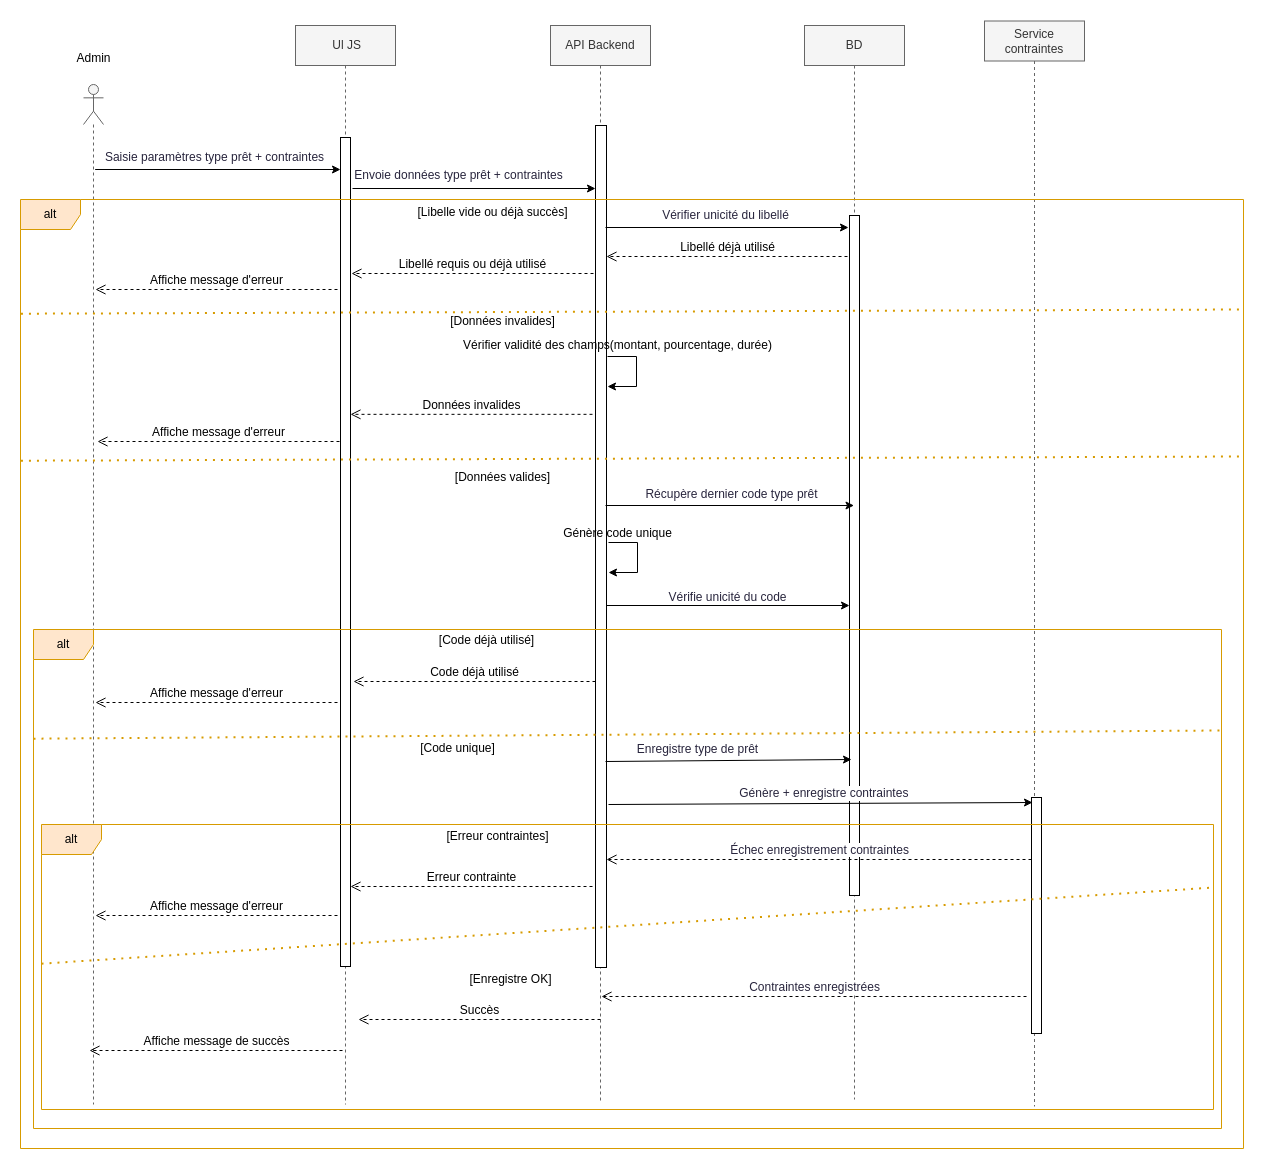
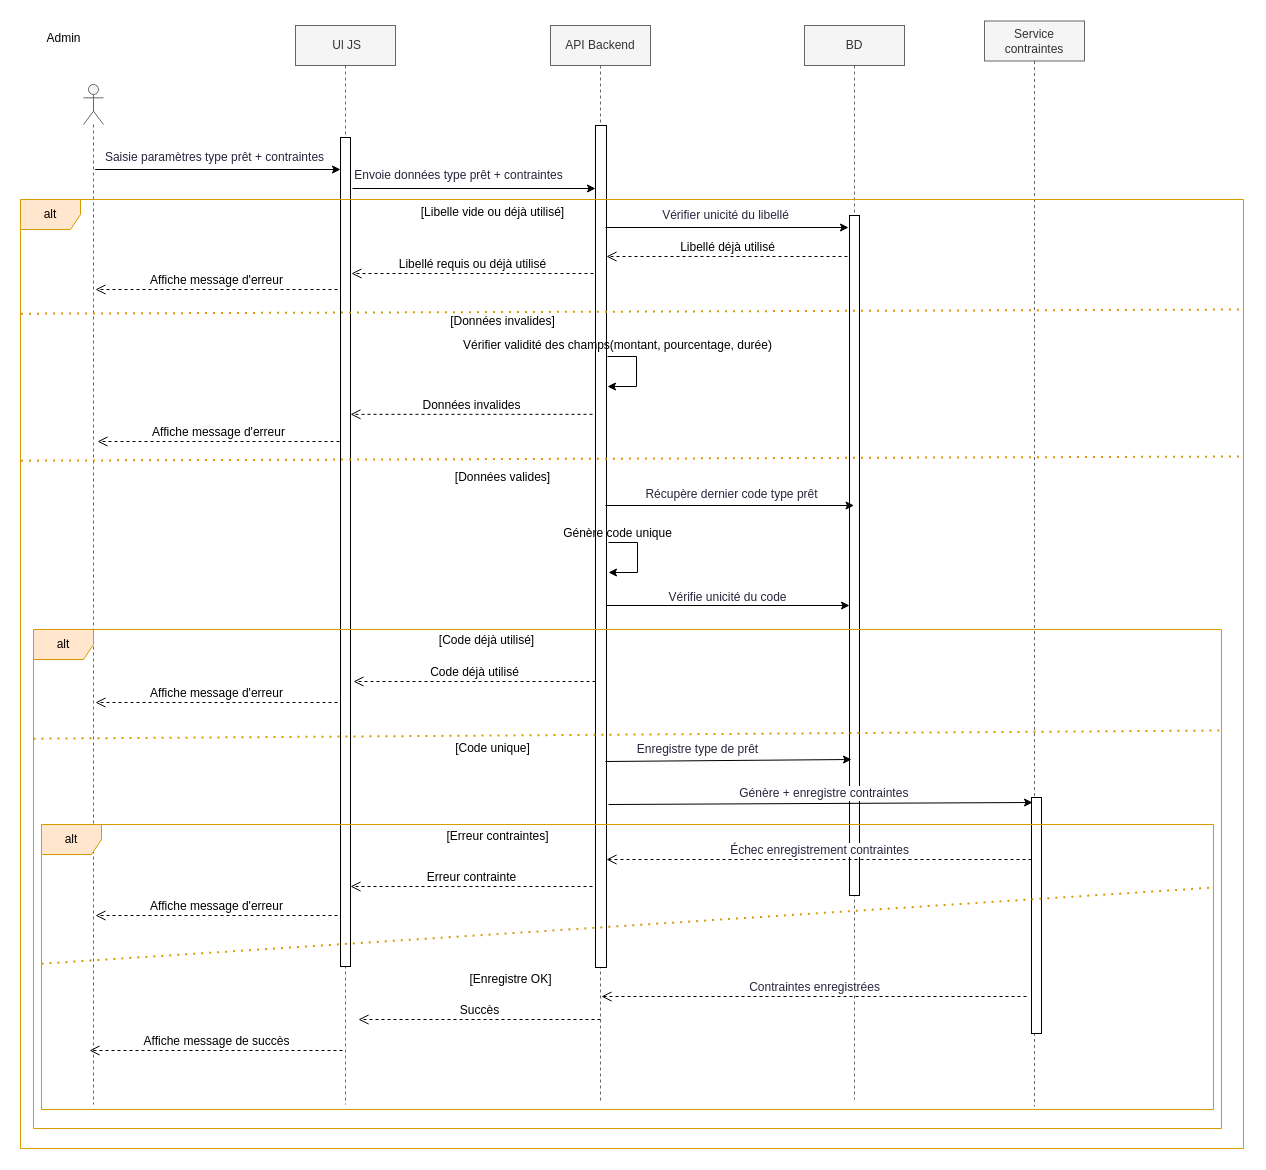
  <mxCell id="0" />
  <mxCell id="1" parent="0" />
  <mxCell id="2" value="" style="shape=umlLifeline;perimeter=lifelinePerimeter;whiteSpace=wrap;html=1;container=1;dropTarget=0;collapsible=0;recursiveResize=0;outlineConnect=0;portConstraint=eastwest;newEdgeStyle={&quot;curved&quot;:0,&quot;rounded&quot;:0};participant=umlActor;fillColor=#f5f5f5;fontColor=#333333;strokeColor=#666666;" vertex="1" parent="1"><mxGeometry x="83" y="84" width="20" height="1020" as="geometry" /></mxCell>
- <mxCell id="3" value="Admin" style="text;html=1;align=center;verticalAlign=middle;resizable=0;points=[];autosize=1;strokeColor=none;fillColor=none;" vertex="1" parent="1"><mxGeometry x="67" y="45" width="52" height="26" as="geometry" /></mxCell>
+ <mxCell id="3" value="Admin" style="text;html=1;align=center;verticalAlign=middle;resizable=0;points=[];autosize=1;strokeColor=none;fillColor=none;" vertex="1" parent="1"><mxGeometry x="37" y="25" width="52" height="26" as="geometry" /></mxCell>
  <mxCell id="4" value="&amp;nbsp;Ul JS" style="shape=umlLifeline;perimeter=lifelinePerimeter;whiteSpace=wrap;html=1;container=1;dropTarget=0;collapsible=0;recursiveResize=0;outlineConnect=0;portConstraint=eastwest;newEdgeStyle={&quot;curved&quot;:0,&quot;rounded&quot;:0};fillColor=#f5f5f5;fontColor=#333333;strokeColor=#666666;" vertex="1" parent="1"><mxGeometry x="295" y="25" width="100" height="1079" as="geometry" /></mxCell>
  <mxCell id="5" value="" style="html=1;points=[[0,0,0,0,5],[0,1,0,0,-5],[1,0,0,0,5],[1,1,0,0,-5]];perimeter=orthogonalPerimeter;outlineConnect=0;targetShapes=umlLifeline;portConstraint=eastwest;newEdgeStyle={&quot;curved&quot;:0,&quot;rounded&quot;:0};" vertex="1" parent="4"><mxGeometry x="45" y="112" width="10" height="829" as="geometry" /></mxCell>
  <mxCell id="6" value="API Backend" style="shape=umlLifeline;perimeter=lifelinePerimeter;whiteSpace=wrap;html=1;container=1;dropTarget=0;collapsible=0;recursiveResize=0;outlineConnect=0;portConstraint=eastwest;newEdgeStyle={&quot;curved&quot;:0,&quot;rounded&quot;:0};fillColor=#f5f5f5;fontColor=#333333;strokeColor=#666666;" vertex="1" parent="1"><mxGeometry x="550" y="25" width="100" height="1078" as="geometry" /></mxCell>
  <mxCell id="7" value="" style="html=1;points=[[0,0,0,0,5],[0,1,0,0,-5],[1,0,0,0,5],[1,1,0,0,-5]];perimeter=orthogonalPerimeter;outlineConnect=0;targetShapes=umlLifeline;portConstraint=eastwest;newEdgeStyle={&quot;curved&quot;:0,&quot;rounded&quot;:0};" vertex="1" parent="6"><mxGeometry x="45" y="100" width="11" height="842" as="geometry" /></mxCell>
  <mxCell id="8" value="BD" style="shape=umlLifeline;perimeter=lifelinePerimeter;whiteSpace=wrap;html=1;container=1;dropTarget=0;collapsible=0;recursiveResize=0;outlineConnect=0;portConstraint=eastwest;newEdgeStyle={&quot;curved&quot;:0,&quot;rounded&quot;:0};fillColor=#f5f5f5;fontColor=#333333;strokeColor=#666666;" vertex="1" parent="1"><mxGeometry x="804" y="25" width="100" height="1074" as="geometry" /></mxCell>
  <mxCell id="9" value="" style="html=1;points=[[0,0,0,0,5],[0,1,0,0,-5],[1,0,0,0,5],[1,1,0,0,-5]];perimeter=orthogonalPerimeter;outlineConnect=0;targetShapes=umlLifeline;portConstraint=eastwest;newEdgeStyle={&quot;curved&quot;:0,&quot;rounded&quot;:0};" vertex="1" parent="8"><mxGeometry x="45" y="190" width="10" height="680" as="geometry" /></mxCell>
  <mxCell id="10" value="Service contraintes" style="shape=umlLifeline;perimeter=lifelinePerimeter;whiteSpace=wrap;html=1;container=1;dropTarget=0;collapsible=0;recursiveResize=0;outlineConnect=0;portConstraint=eastwest;newEdgeStyle={&quot;curved&quot;:0,&quot;rounded&quot;:0};fillColor=#f5f5f5;fontColor=#333333;strokeColor=#666666;" vertex="1" parent="1"><mxGeometry x="984" y="20.5" width="100" height="1085.5" as="geometry" /></mxCell>
  <mxCell id="11" value="" style="endArrow=classic;html=1;rounded=0;" edge="1" parent="1"><mxGeometry width="50" height="50" relative="1" as="geometry"><mxPoint x="94.667" y="169" as="sourcePoint" /><mxPoint x="340" y="169" as="targetPoint" /></mxGeometry></mxCell>
  <mxCell id="12" value="&lt;span style=&quot;color: rgb(40, 37, 61); font-family: &amp;quot;Recursive Variable&amp;quot;, arial, sans-serif; background-color: rgb(255, 255, 255);&quot;&gt;&lt;font style=&quot;font-size: 12px;&quot;&gt;Saisie paramètres type prêt + contraintes&lt;/font&gt;&lt;/span&gt;" style="text;html=1;align=center;verticalAlign=middle;resizable=0;points=[];autosize=1;strokeColor=none;fillColor=none;" vertex="1" parent="1"><mxGeometry x="95" y="144" width="237" height="26" as="geometry" /></mxCell>
  <mxCell id="13" value="" style="endArrow=classic;html=1;rounded=0;" edge="1" parent="1"><mxGeometry width="50" height="50" relative="1" as="geometry"><mxPoint x="352" y="188" as="sourcePoint" /><mxPoint x="595" y="188" as="targetPoint" /></mxGeometry></mxCell>
  <mxCell id="14" value="&lt;span style=&quot;color: rgb(40, 37, 61); font-family: &amp;quot;Recursive Variable&amp;quot;, arial, sans-serif;&quot;&gt;&lt;font style=&quot;font-size: 12px;&quot;&gt;Envoie données type prêt + contraintes&lt;/font&gt;&lt;/span&gt;" style="edgeLabel;html=1;align=center;verticalAlign=middle;resizable=0;points=[];" vertex="1" connectable="0" parent="13"><mxGeometry x="-0.046" y="12" relative="1" as="geometry"><mxPoint x="-11" y="-2" as="offset" /></mxGeometry></mxCell>
  <mxCell id="15" value="alt" style="shape=umlFrame;whiteSpace=wrap;html=1;pointerEvents=0;fillColor=#ffe6cc;strokeColor=#d79b00;" vertex="1" parent="1"><mxGeometry x="20" y="199" width="1223" height="949" as="geometry" /></mxCell>
- <mxCell id="16" value="[Libelle vide ou déjà succès]" style="text;html=1;align=center;verticalAlign=middle;resizable=0;points=[];autosize=1;strokeColor=none;fillColor=none;" vertex="1" parent="1"><mxGeometry x="411" y="199" width="161" height="26" as="geometry" /></mxCell>
+ <mxCell id="16" value="[Libelle vide ou déjà utilisé]" style="text;html=1;align=center;verticalAlign=middle;resizable=0;points=[];autosize=1;strokeColor=none;fillColor=none;" vertex="1" parent="1"><mxGeometry x="411" y="199" width="161" height="26" as="geometry" /></mxCell>
  <mxCell id="17" value="" style="endArrow=classic;html=1;rounded=0;" edge="1" parent="1"><mxGeometry width="50" height="50" relative="1" as="geometry"><mxPoint x="605" y="227" as="sourcePoint" /><mxPoint x="848" y="227" as="targetPoint" /></mxGeometry></mxCell>
  <mxCell id="18" value="&lt;span style=&quot;color: rgb(40, 37, 61); font-family: &amp;quot;Recursive Variable&amp;quot;, arial, sans-serif;&quot;&gt;&lt;font style=&quot;font-size: 12px;&quot;&gt;Vérifier unicité du libellé&lt;/font&gt;&lt;/span&gt;" style="edgeLabel;html=1;align=center;verticalAlign=middle;resizable=0;points=[];" vertex="1" connectable="0" parent="17"><mxGeometry x="-0.046" y="12" relative="1" as="geometry"><mxPoint x="3" y="-1" as="offset" /></mxGeometry></mxCell>
  <mxCell id="19" value="&lt;span style=&quot;font-size: 12px;&quot;&gt;Libellé déjà utilisé&lt;/span&gt;" style="html=1;verticalAlign=bottom;endArrow=open;dashed=1;endSize=8;curved=0;rounded=0;" edge="1" parent="1" target="7"><mxGeometry x="-0.001" relative="1" as="geometry"><mxPoint x="847" y="256" as="sourcePoint" /><mxPoint x="616" y="256" as="targetPoint" /><mxPoint as="offset" /></mxGeometry></mxCell>
  <mxCell id="20" value="&lt;span style=&quot;font-size: 12px;&quot;&gt;Libellé requis ou déjà utilisé&lt;/span&gt;" style="html=1;verticalAlign=bottom;endArrow=open;dashed=1;endSize=8;curved=0;rounded=0;" edge="1" parent="1"><mxGeometry x="-0.001" relative="1" as="geometry"><mxPoint x="593" y="273" as="sourcePoint" /><mxPoint x="351" y="273" as="targetPoint" /><mxPoint as="offset" /></mxGeometry></mxCell>
  <mxCell id="21" value="&lt;span style=&quot;font-size: 12px;&quot;&gt;Affiche message d'erreur&lt;/span&gt;" style="html=1;verticalAlign=bottom;endArrow=open;dashed=1;endSize=8;curved=0;rounded=0;" edge="1" parent="1"><mxGeometry x="-0.001" relative="1" as="geometry"><mxPoint x="337" y="289" as="sourcePoint" /><mxPoint x="95" y="289" as="targetPoint" /><mxPoint as="offset" /></mxGeometry></mxCell>
  <mxCell id="22" value="" style="endArrow=none;dashed=1;html=1;dashPattern=1 3;strokeWidth=2;rounded=0;fillColor=#ffe6cc;strokeColor=#d79b00;entryX=0.998;entryY=0.171;entryDx=0;entryDy=0;entryPerimeter=0;" edge="1" parent="1"><mxGeometry width="50" height="50" relative="1" as="geometry"><mxPoint x="20.45" y="313.19" as="sourcePoint" /><mxPoint x="1243.004" y="308.998" as="targetPoint" /><Array as="points" /></mxGeometry></mxCell>
  <mxCell id="23" value="[Données invalides]" style="text;html=1;align=center;verticalAlign=middle;resizable=0;points=[];autosize=1;strokeColor=none;fillColor=none;" vertex="1" parent="1"><mxGeometry x="440" y="308" width="123" height="26" as="geometry" /></mxCell>
  <mxCell id="24" style="edgeStyle=orthogonalEdgeStyle;rounded=0;orthogonalLoop=1;jettySize=auto;html=1;curved=0;" edge="1" parent="1"><mxGeometry relative="1" as="geometry"><mxPoint x="607" y="356" as="sourcePoint" /><Array as="points"><mxPoint x="636" y="356" /><mxPoint x="636" y="386" /></Array><mxPoint x="607" y="386" as="targetPoint" /></mxGeometry></mxCell>
  <mxCell id="25" value="Vérifier validité des champs(montant, pourcentage, durée)" style="text;html=1;align=center;verticalAlign=middle;resizable=0;points=[];autosize=1;strokeColor=none;fillColor=none;" vertex="1" parent="1"><mxGeometry x="453" y="332" width="327" height="26" as="geometry" /></mxCell>
  <mxCell id="26" value="&lt;span style=&quot;font-size: 12px;&quot;&gt;Données invalides&lt;/span&gt;" style="html=1;verticalAlign=bottom;endArrow=open;dashed=1;endSize=8;curved=0;rounded=0;" edge="1" parent="1"><mxGeometry x="-0.001" relative="1" as="geometry"><mxPoint x="592" y="413.83" as="sourcePoint" /><mxPoint x="350" y="413.83" as="targetPoint" /><mxPoint as="offset" /></mxGeometry></mxCell>
  <mxCell id="27" value="&lt;span style=&quot;font-size: 12px;&quot;&gt;Affiche message d'erreur&lt;/span&gt;" style="html=1;verticalAlign=bottom;endArrow=open;dashed=1;endSize=8;curved=0;rounded=0;" edge="1" parent="1"><mxGeometry x="-0.001" relative="1" as="geometry"><mxPoint x="339" y="441" as="sourcePoint" /><mxPoint x="97" y="441" as="targetPoint" /><mxPoint as="offset" /></mxGeometry></mxCell>
  <mxCell id="28" value="[Données valides]" style="text;html=1;align=center;verticalAlign=middle;resizable=0;points=[];autosize=1;strokeColor=none;fillColor=none;" vertex="1" parent="1"><mxGeometry x="445" y="464" width="113" height="26" as="geometry" /></mxCell>
  <mxCell id="29" value="" style="endArrow=none;dashed=1;html=1;dashPattern=1 3;strokeWidth=2;rounded=0;fillColor=#ffe6cc;strokeColor=#d79b00;entryX=0.998;entryY=0.171;entryDx=0;entryDy=0;entryPerimeter=0;" edge="1" parent="1"><mxGeometry width="50" height="50" relative="1" as="geometry"><mxPoint x="20.45" y="460.192" as="sourcePoint" /><mxPoint x="1243.004" y="456" as="targetPoint" /><Array as="points" /></mxGeometry></mxCell>
  <mxCell id="30" value="" style="endArrow=classic;html=1;rounded=0;" edge="1" parent="1" target="8"><mxGeometry width="50" height="50" relative="1" as="geometry"><mxPoint x="605" y="505" as="sourcePoint" /><mxPoint x="707" y="505" as="targetPoint" /></mxGeometry></mxCell>
  <mxCell id="31" value="&lt;span style=&quot;color: rgb(40, 37, 61); font-family: &amp;quot;Recursive Variable&amp;quot;, arial, sans-serif;&quot;&gt;&lt;font style=&quot;font-size: 12px;&quot;&gt;Récupère dernier code type prêt&lt;/font&gt;&lt;/span&gt;" style="edgeLabel;html=1;align=center;verticalAlign=middle;resizable=0;points=[];" vertex="1" connectable="0" parent="30"><mxGeometry x="0.696" y="3" relative="1" as="geometry"><mxPoint x="-86" y="-9" as="offset" /></mxGeometry></mxCell>
  <mxCell id="32" style="edgeStyle=orthogonalEdgeStyle;rounded=0;orthogonalLoop=1;jettySize=auto;html=1;curved=0;" edge="1" parent="1"><mxGeometry relative="1" as="geometry"><mxPoint x="608" y="542" as="sourcePoint" /><Array as="points"><mxPoint x="637" y="542" /><mxPoint x="637" y="572" /></Array><mxPoint x="608" y="572" as="targetPoint" /></mxGeometry></mxCell>
  <mxCell id="33" value="Génère code unique" style="text;html=1;align=center;verticalAlign=middle;resizable=0;points=[];autosize=1;strokeColor=none;fillColor=none;" vertex="1" parent="1"><mxGeometry x="553" y="520" width="127" height="26" as="geometry" /></mxCell>
  <mxCell id="34" value="" style="endArrow=classic;html=1;rounded=0;" edge="1" parent="1" target="9"><mxGeometry width="50" height="50" relative="1" as="geometry"><mxPoint x="606.5" y="605" as="sourcePoint" /><mxPoint x="656.5" y="555" as="targetPoint" /></mxGeometry></mxCell>
  <mxCell id="35" value="&lt;span style=&quot;color: rgb(40, 37, 61); font-family: &amp;quot;Recursive Variable&amp;quot;, arial, sans-serif; background-color: rgb(255, 255, 255);&quot;&gt;&lt;font style=&quot;font-size: 12px;&quot;&gt;Vérifie unicité du code&lt;/font&gt;&lt;/span&gt;" style="text;html=1;align=center;verticalAlign=middle;resizable=0;points=[];autosize=1;strokeColor=none;fillColor=none;" vertex="1" parent="1"><mxGeometry x="659" y="584" width="136" height="26" as="geometry" /></mxCell>
  <mxCell id="36" value="alt" style="shape=umlFrame;whiteSpace=wrap;html=1;pointerEvents=0;fillColor=#ffe6cc;strokeColor=#d79b00;" vertex="1" parent="1"><mxGeometry x="33" y="629" width="1188" height="499" as="geometry" /></mxCell>
  <mxCell id="37" value="[Code déjà utilisé]" style="text;html=1;align=center;verticalAlign=middle;resizable=0;points=[];autosize=1;strokeColor=none;fillColor=none;" vertex="1" parent="1"><mxGeometry x="429" y="627" width="113" height="26" as="geometry" /></mxCell>
  <mxCell id="38" value="&lt;span style=&quot;font-size: 12px;&quot;&gt;Code déjà utilisé&lt;/span&gt;" style="html=1;verticalAlign=bottom;endArrow=open;dashed=1;endSize=8;curved=0;rounded=0;" edge="1" parent="1"><mxGeometry x="-0.001" relative="1" as="geometry"><mxPoint x="595" y="681" as="sourcePoint" /><mxPoint x="353" y="681" as="targetPoint" /><mxPoint as="offset" /></mxGeometry></mxCell>
  <mxCell id="39" value="&lt;span style=&quot;font-size: 12px;&quot;&gt;Affiche message d'erreur&lt;/span&gt;" style="html=1;verticalAlign=bottom;endArrow=open;dashed=1;endSize=8;curved=0;rounded=0;" edge="1" parent="1"><mxGeometry x="-0.001" relative="1" as="geometry"><mxPoint x="337" y="702" as="sourcePoint" /><mxPoint x="95" y="702" as="targetPoint" /><mxPoint as="offset" /></mxGeometry></mxCell>
  <mxCell id="40" value="" style="endArrow=none;dashed=1;html=1;dashPattern=1 3;strokeWidth=2;rounded=0;fillColor=#ffe6cc;strokeColor=#d79b00;" edge="1" parent="1"><mxGeometry width="50" height="50" relative="1" as="geometry"><mxPoint x="33" y="738.192" as="sourcePoint" /><mxPoint x="1221" y="730" as="targetPoint" /><Array as="points" /></mxGeometry></mxCell>
  <mxCell id="41" value="" style="html=1;points=[[0,0,0,0,5],[0,1,0,0,-5],[1,0,0,0,5],[1,1,0,0,-5]];perimeter=orthogonalPerimeter;outlineConnect=0;targetShapes=umlLifeline;portConstraint=eastwest;newEdgeStyle={&quot;curved&quot;:0,&quot;rounded&quot;:0};" vertex="1" parent="1"><mxGeometry x="1031" y="797" width="10" height="236" as="geometry" /></mxCell>
- <mxCell id="42" value="[Code unique]" style="text;html=1;align=center;verticalAlign=middle;resizable=0;points=[];autosize=1;strokeColor=none;fillColor=none;" vertex="1" parent="1"><mxGeometry x="410" y="735" width="93" height="26" as="geometry" /></mxCell>
+ <mxCell id="42" value="[Code unique]" style="text;html=1;align=center;verticalAlign=middle;resizable=0;points=[];autosize=1;strokeColor=none;fillColor=none;" vertex="1" parent="1"><mxGeometry x="445" y="735" width="93" height="26" as="geometry" /></mxCell>
  <mxCell id="43" value="" style="endArrow=classic;html=1;rounded=0;" edge="1" parent="1"><mxGeometry width="50" height="50" relative="1" as="geometry"><mxPoint x="605" y="761" as="sourcePoint" /><mxPoint x="851" y="759" as="targetPoint" /></mxGeometry></mxCell>
  <mxCell id="44" value="&lt;span style=&quot;color: rgb(40, 37, 61); font-family: &amp;quot;Recursive Variable&amp;quot;, arial, sans-serif;&quot;&gt;&lt;font style=&quot;font-size: 12px;&quot;&gt;Enregistre type de prêt&lt;/font&gt;&lt;/span&gt;" style="edgeLabel;html=1;align=center;verticalAlign=middle;resizable=0;points=[];" vertex="1" connectable="0" parent="43"><mxGeometry x="-0.25" y="5" relative="1" as="geometry"><mxPoint y="-7" as="offset" /></mxGeometry></mxCell>
  <mxCell id="45" value="" style="endArrow=classic;html=1;rounded=0;entryX=0;entryY=0;entryDx=0;entryDy=5;entryPerimeter=0;" edge="1" parent="1"><mxGeometry width="50" height="50" relative="1" as="geometry"><mxPoint x="608" y="804" as="sourcePoint" /><mxPoint x="1032" y="802" as="targetPoint" /></mxGeometry></mxCell>
  <mxCell id="46" value="&lt;span style=&quot;color: rgb(40, 37, 61); font-family: &amp;quot;Recursive Variable&amp;quot;, arial, sans-serif;&quot;&gt;&lt;font style=&quot;font-size: 12px;&quot;&gt;Génère + enregistre contraintes&amp;nbsp;&lt;/font&gt;&lt;/span&gt;" style="edgeLabel;html=1;align=center;verticalAlign=middle;resizable=0;points=[];" vertex="1" connectable="0" parent="45"><mxGeometry x="-0.25" y="5" relative="1" as="geometry"><mxPoint x="58" y="-6" as="offset" /></mxGeometry></mxCell>
  <mxCell id="47" value="alt" style="shape=umlFrame;whiteSpace=wrap;html=1;pointerEvents=0;fillColor=#ffe6cc;strokeColor=#d79b00;" vertex="1" parent="1"><mxGeometry x="41" y="824" width="1172" height="285" as="geometry" /></mxCell>
  <mxCell id="48" value="[Erreur contraintes]" style="text;html=1;align=center;verticalAlign=middle;resizable=0;points=[];autosize=1;strokeColor=none;fillColor=none;" vertex="1" parent="1"><mxGeometry x="437" y="823" width="120" height="26" as="geometry" /></mxCell>
  <mxCell id="49" value="&lt;span style=&quot;color: rgb(40, 37, 61); font-family: &amp;quot;Recursive Variable&amp;quot;, arial, sans-serif;&quot;&gt;&lt;font style=&quot;font-size: 12px;&quot;&gt;Échec enregistrement contraintes&lt;/font&gt;&lt;/span&gt;" style="html=1;verticalAlign=bottom;endArrow=open;dashed=1;endSize=8;curved=0;rounded=0;" edge="1" parent="1" target="7"><mxGeometry x="-0.001" relative="1" as="geometry"><mxPoint x="1031" y="859" as="sourcePoint" /><mxPoint x="789" y="859" as="targetPoint" /><mxPoint as="offset" /></mxGeometry></mxCell>
  <mxCell id="50" value="&lt;span style=&quot;font-size: 12px;&quot;&gt;Erreur contrainte&lt;/span&gt;" style="html=1;verticalAlign=bottom;endArrow=open;dashed=1;endSize=8;curved=0;rounded=0;" edge="1" parent="1"><mxGeometry x="-0.001" relative="1" as="geometry"><mxPoint x="592" y="886" as="sourcePoint" /><mxPoint x="350" y="886" as="targetPoint" /><mxPoint as="offset" /></mxGeometry></mxCell>
  <mxCell id="51" value="&lt;span style=&quot;font-size: 12px;&quot;&gt;Affiche message d'erreur&lt;/span&gt;" style="html=1;verticalAlign=bottom;endArrow=open;dashed=1;endSize=8;curved=0;rounded=0;" edge="1" parent="1"><mxGeometry x="-0.001" relative="1" as="geometry"><mxPoint x="337" y="915" as="sourcePoint" /><mxPoint x="95" y="915" as="targetPoint" /><mxPoint as="offset" /></mxGeometry></mxCell>
  <mxCell id="52" value="" style="endArrow=none;dashed=1;html=1;dashPattern=1 3;strokeWidth=2;rounded=0;fillColor=#ffe6cc;strokeColor=#d79b00;entryX=0.997;entryY=0.222;entryDx=0;entryDy=0;entryPerimeter=0;" edge="1" parent="1" target="47"><mxGeometry width="50" height="50" relative="1" as="geometry"><mxPoint x="41" y="963.192" as="sourcePoint" /><mxPoint x="1229" y="955" as="targetPoint" /><Array as="points" /></mxGeometry></mxCell>
  <mxCell id="53" value="[Enregistre OK]" style="text;html=1;align=center;verticalAlign=middle;resizable=0;points=[];autosize=1;strokeColor=none;fillColor=none;" vertex="1" parent="1"><mxGeometry x="456" y="966" width="107" height="26" as="geometry" /></mxCell>
  <mxCell id="54" value="&lt;span style=&quot;color: rgb(40, 37, 61); font-family: &amp;quot;Recursive Variable&amp;quot;, arial, sans-serif;&quot;&gt;&lt;font style=&quot;font-size: 12px;&quot;&gt;Contraintes enregistrées&lt;/font&gt;&lt;/span&gt;" style="html=1;verticalAlign=bottom;endArrow=open;dashed=1;endSize=8;curved=0;rounded=0;" edge="1" parent="1"><mxGeometry x="-0.001" relative="1" as="geometry"><mxPoint x="1026" y="996" as="sourcePoint" /><mxPoint x="601" y="996" as="targetPoint" /><mxPoint as="offset" /></mxGeometry></mxCell>
  <mxCell id="55" value="&lt;span style=&quot;font-size: 12px;&quot;&gt;Succès&lt;/span&gt;" style="html=1;verticalAlign=bottom;endArrow=open;dashed=1;endSize=8;curved=0;rounded=0;" edge="1" parent="1"><mxGeometry x="-0.001" relative="1" as="geometry"><mxPoint x="600" y="1019" as="sourcePoint" /><mxPoint x="358" y="1019" as="targetPoint" /><mxPoint as="offset" /></mxGeometry></mxCell>
  <mxCell id="56" value="&lt;span style=&quot;font-size: 12px;&quot;&gt;Affiche message de succès&lt;/span&gt;" style="html=1;verticalAlign=bottom;endArrow=open;dashed=1;endSize=8;curved=0;rounded=0;" edge="1" parent="1"><mxGeometry x="-0.001" relative="1" as="geometry"><mxPoint x="342" y="1050" as="sourcePoint" /><mxPoint x="89" y="1050" as="targetPoint" /><mxPoint as="offset" /></mxGeometry></mxCell>
